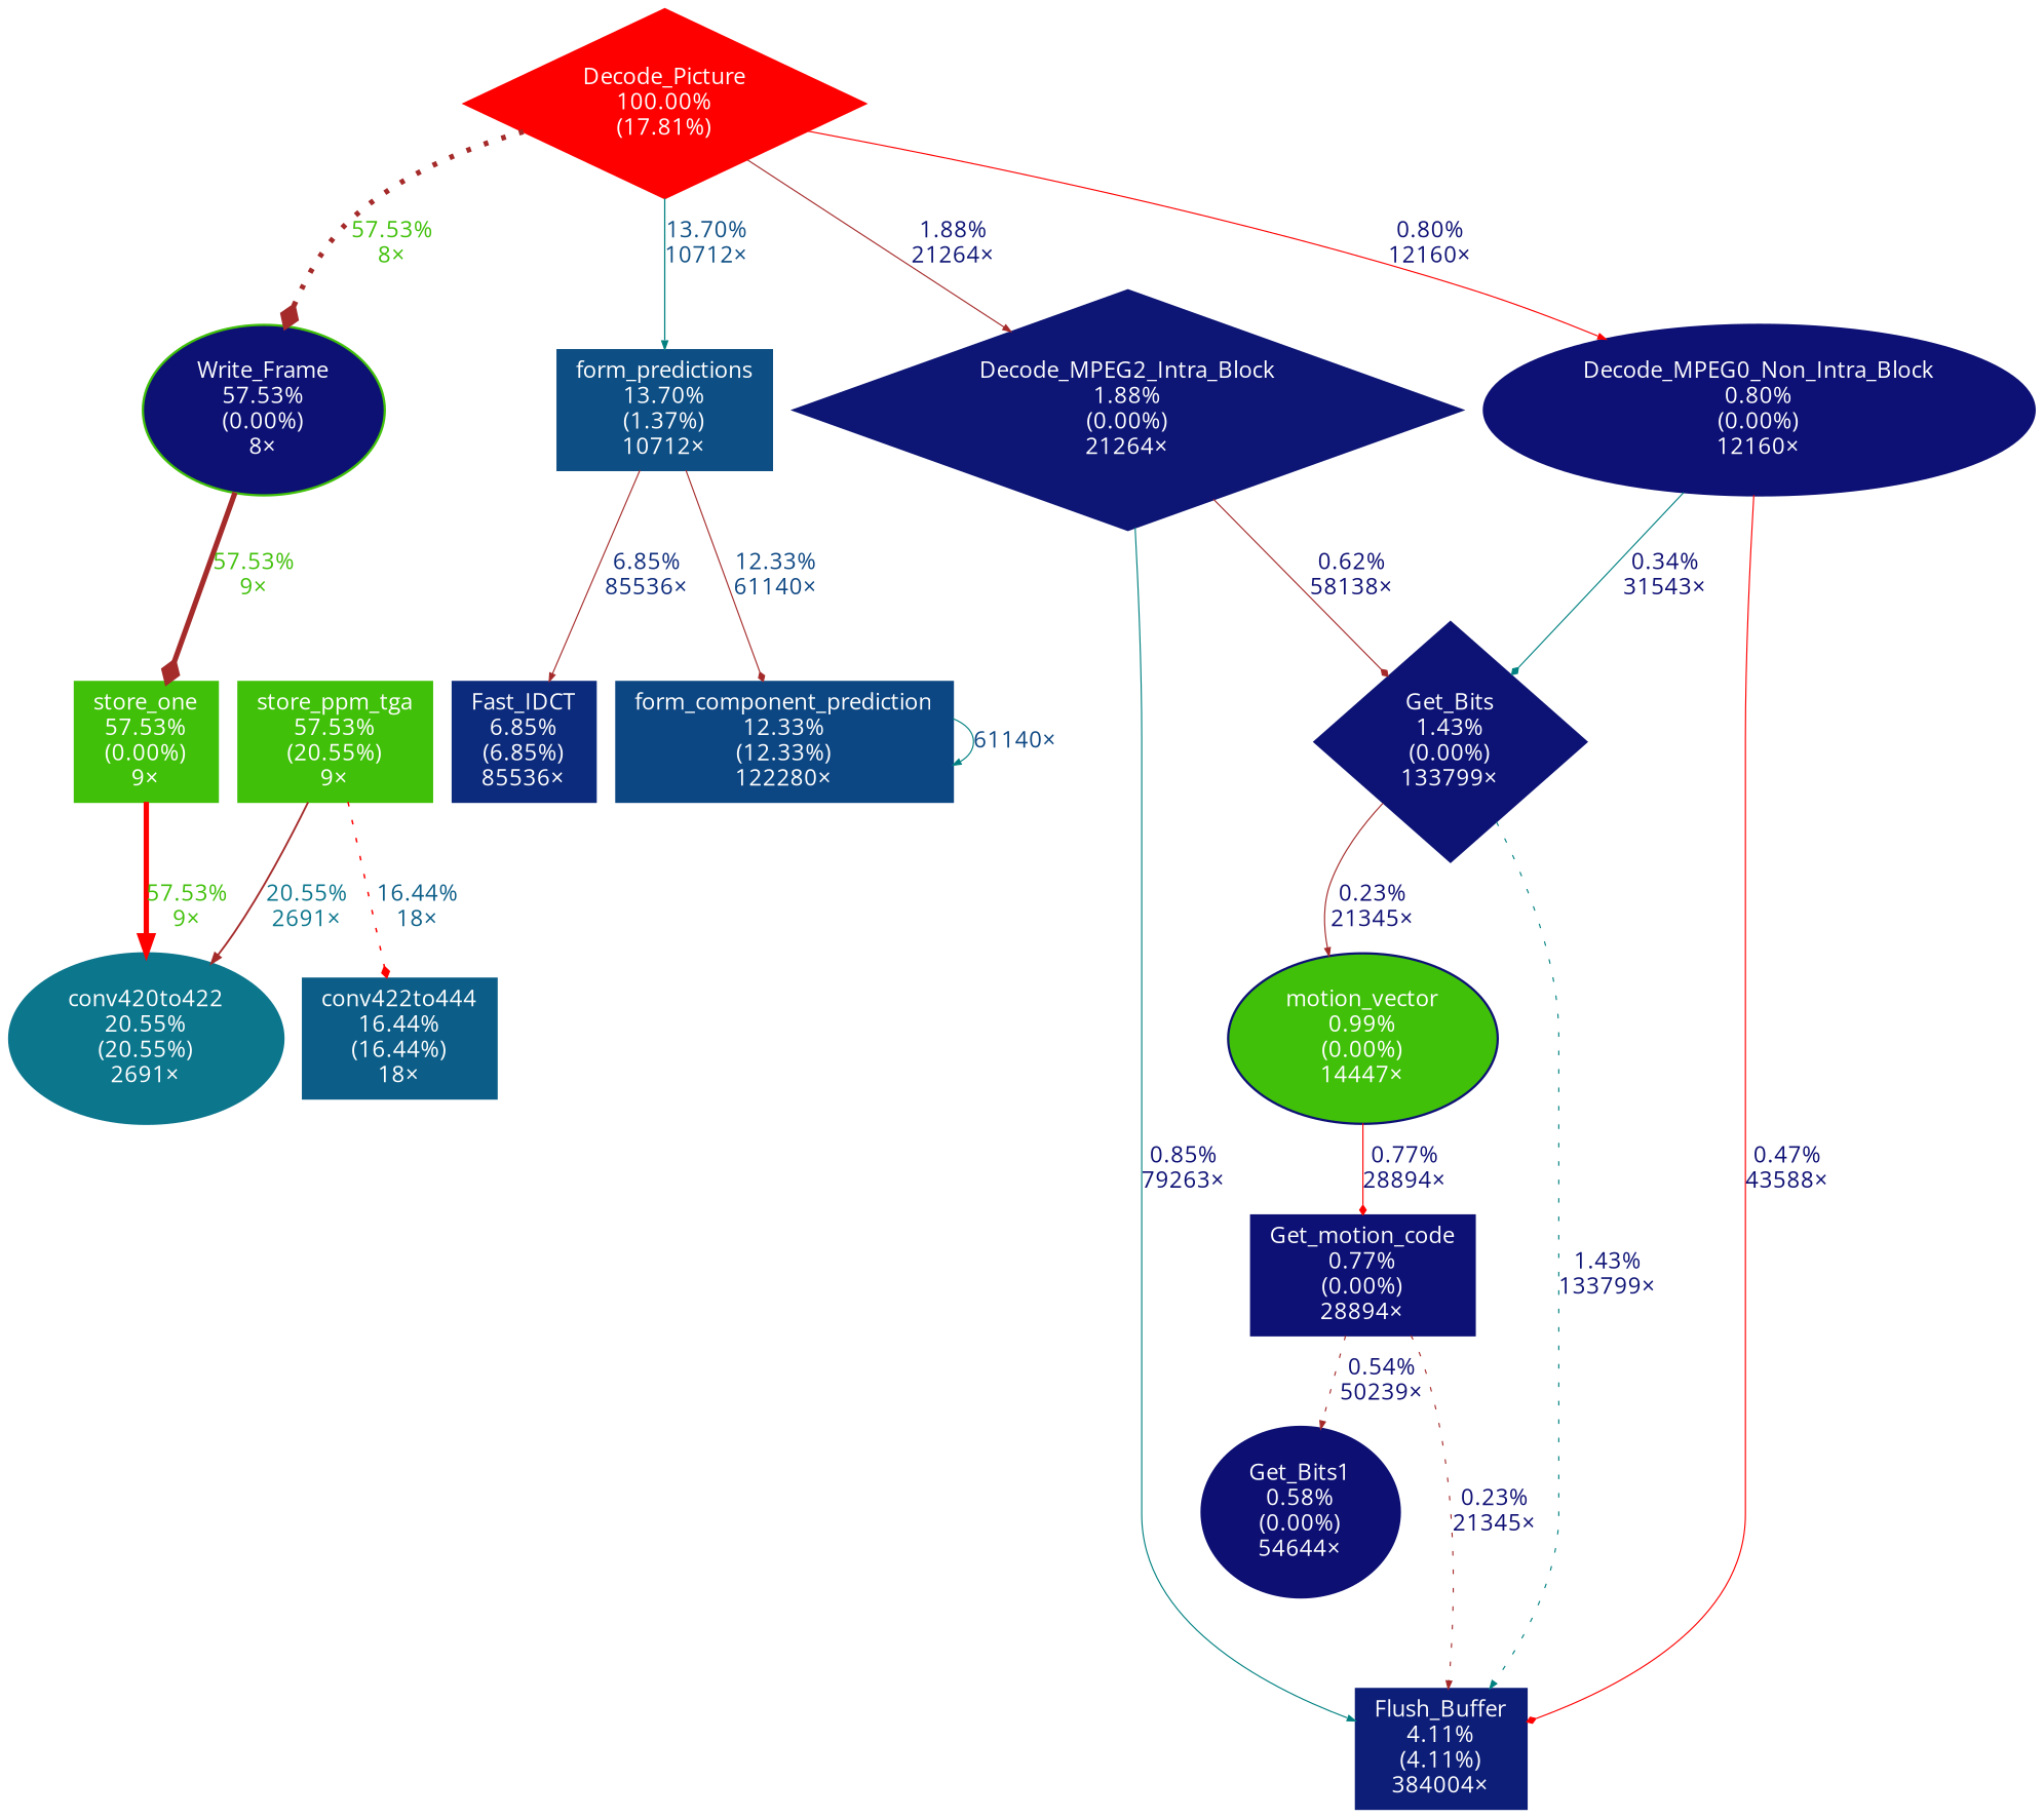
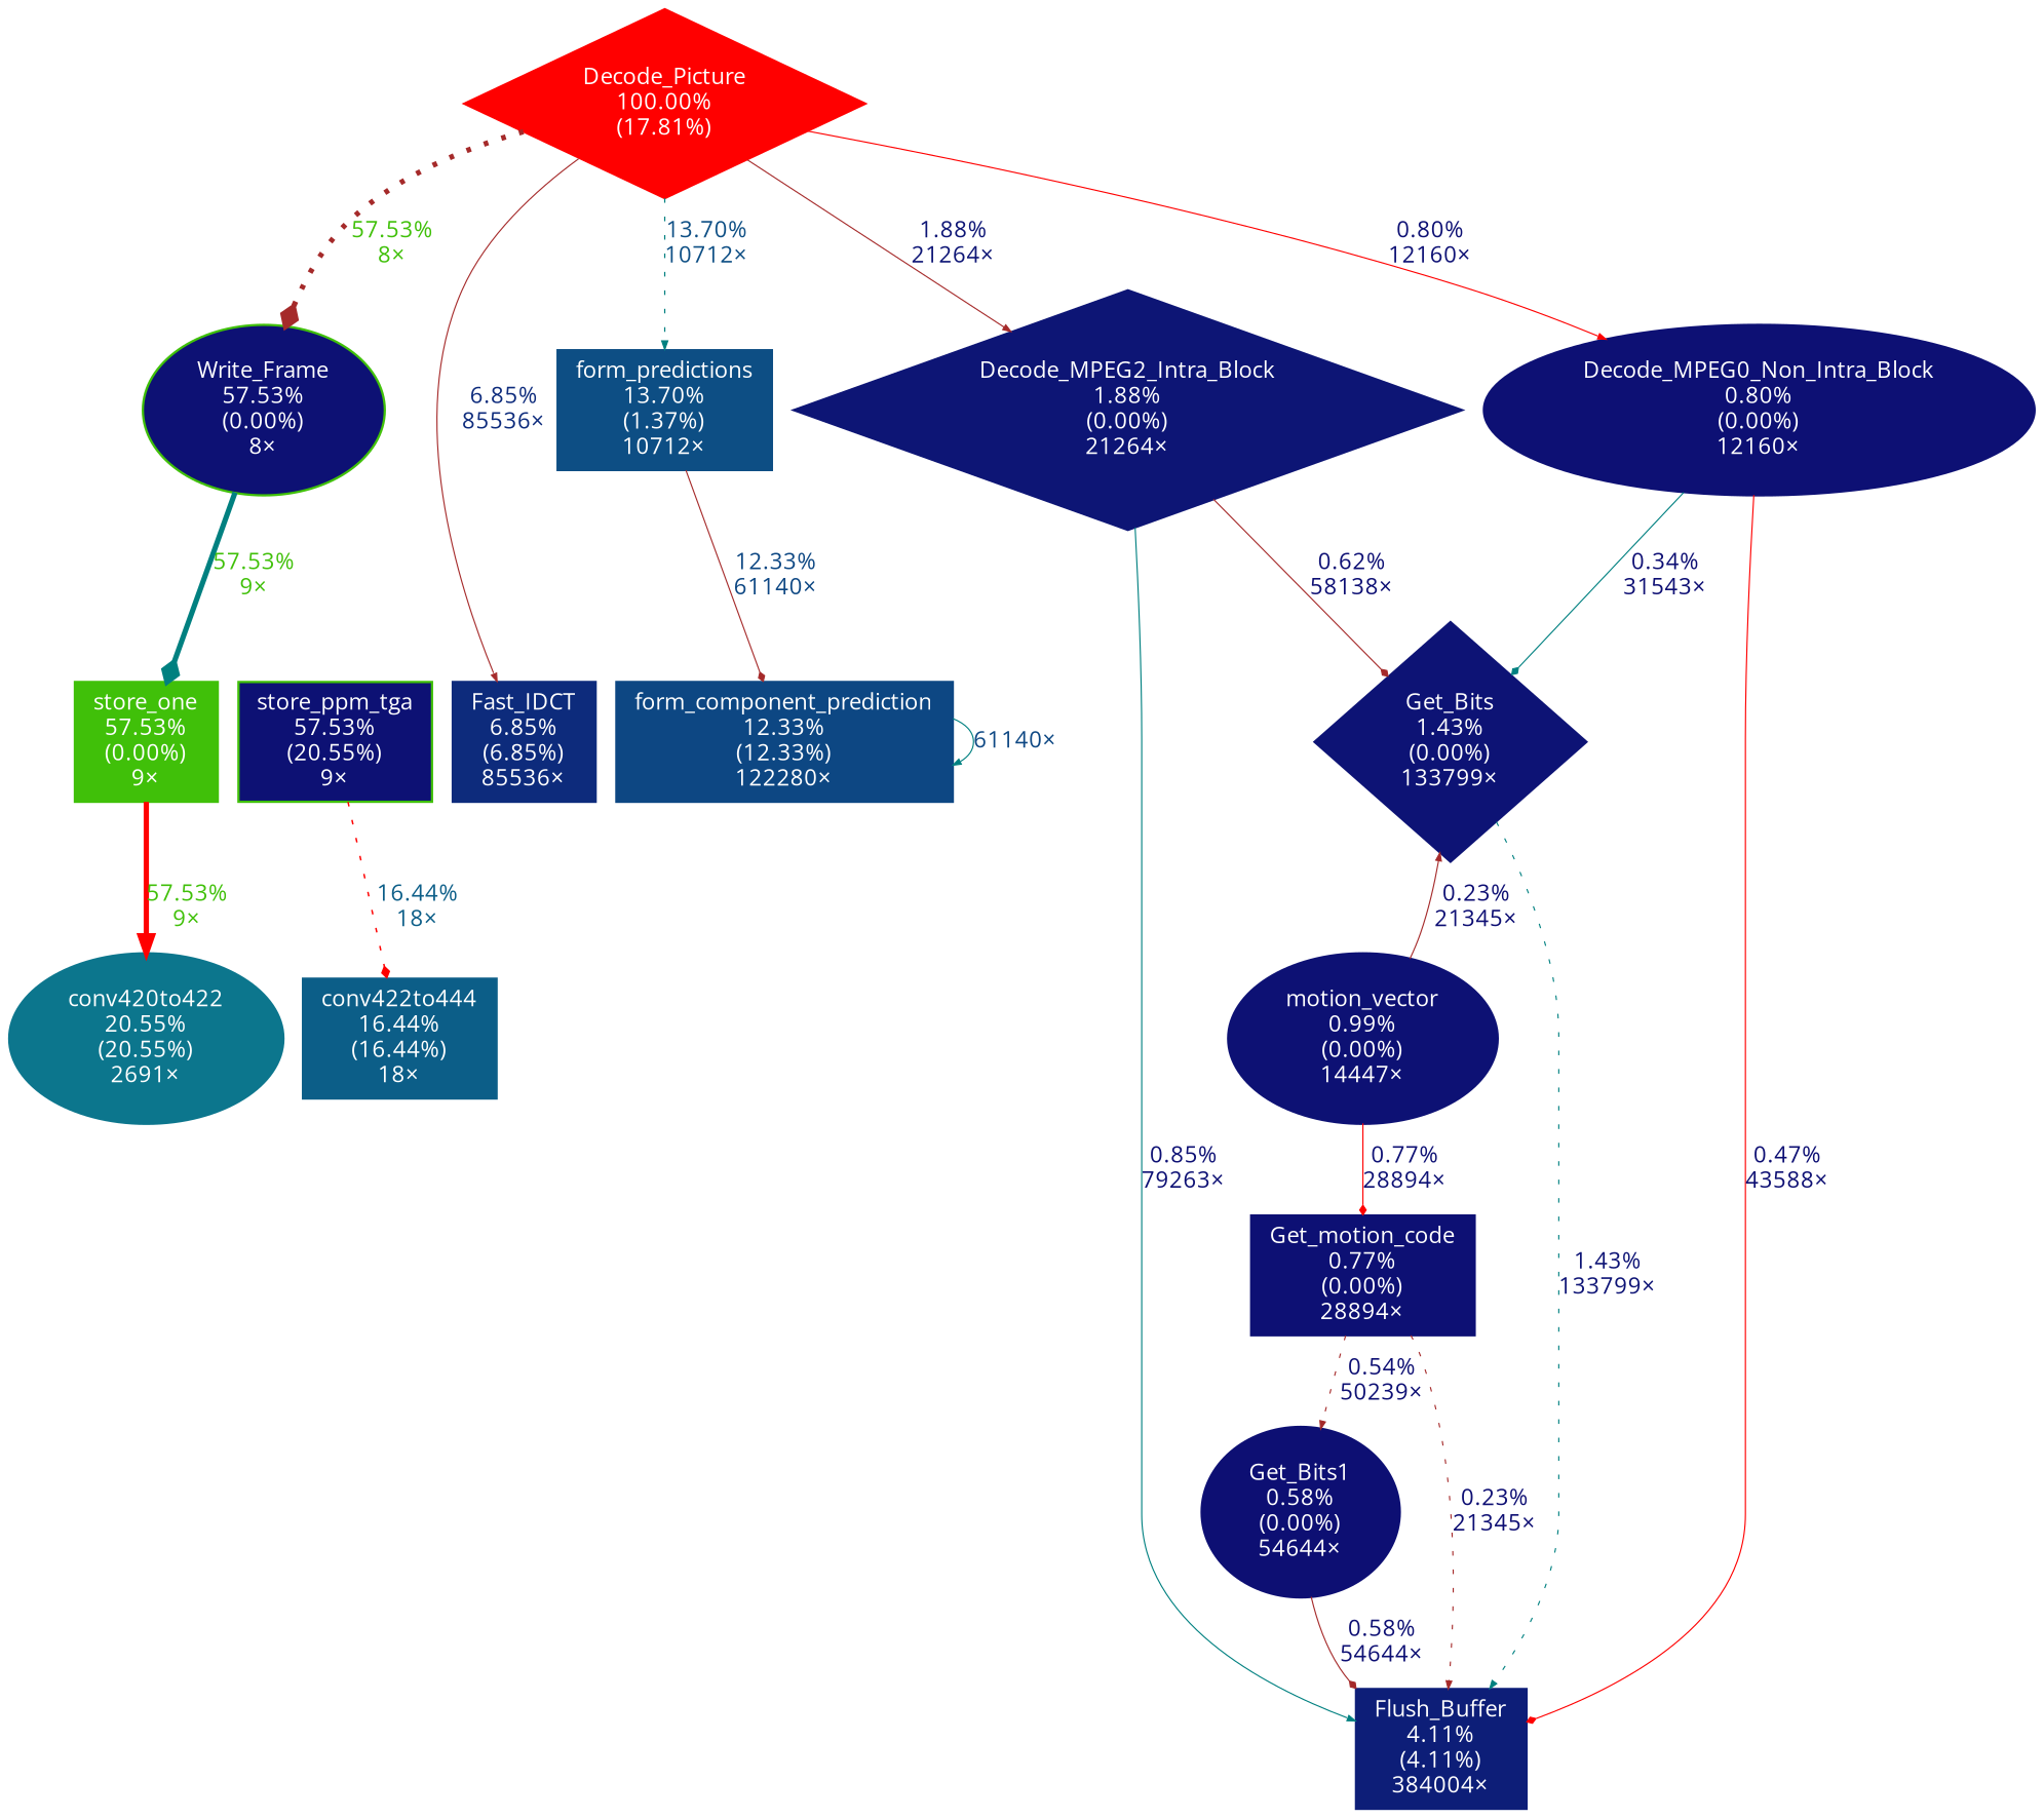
  digraph {
    fontname="Open Sans"
    nodesep=0.125
    ranksep=0.25
    node [color="#40c009" fontcolor="#ffffff" fontname="Open Sans" fontsize=10.00 shape=box style=filled]
    edge [arrowhead=normal arrowsize=0.35 color=brown fontcolor="#40c009" fontname="Open Sans" fontsize=10.00 labeldistance=0.50 penwidth=0.50 style=solid]
    n1 [color="#ff0000" height=0 label="Decode_Picture\n100.00%\n(17.81%)" shape=diamond width=0]
    n2 [fillcolor="#0d1174" height=0 label="Write_Frame\n57.53%\n(0.00%)\n8×" shape=ellipse width=0]
    n3 [color="#0d4e84" height=0 label="form_predictions\n13.70%\n(1.37%)\n10712×" width=0]
    n4 [color="#0d2b7c" height=0 label="Fast_IDCT\n6.85%\n(6.85%)\n85536×" width=0]
    n5 [color="#0d1575" height=0 label="Decode_MPEG2_Intra_Block\n1.88%\n(0.00%)\n21264×" shape=diamond width=0]
    n6 [color="#0d1074" height=0 label="Decode_MPEG0_Non_Intra_Block\n0.80%\n(0.00%)\n12160×" shape=ellipse width=0]
    n7 [height=0 label="store_one\n57.53%\n(0.00%)\n9×" width=0]
    n8 [color="#0d4783" height=0 label="form_component_prediction\n12.33%\n(12.33%)\n122280×" width=0]
    n9 [color="#0d1e78" height=0 label="Flush_Buffer\n4.11%\n(4.11%)\n384004×" width=0]
    n10 [color="#0d1375" height=0 label="Get_Bits\n1.43%\n(0.00%)\n133799×" shape=diamond width=0]
    n11 [color="#0c768d" height=0 label="conv420to422\n20.55%\n(20.55%)\n2691×" shape=ellipse width=0]
-   n12 [color="#0d1174" height=0 label="motion_vector\n0.99%\n(0.00%)\n14447×" shape=ellipse width=0 fillcolor="#40c009"]
+   n12 [color="#0d1174" height=0 label="motion_vector\n0.99%\n(0.00%)\n14447×" shape=ellipse width=0]
    n13 [color="#0d1074" height=0 label="Get_motion_code\n0.77%\n(0.00%)\n28894×" width=0]
-   n14 [height=0 label="store_ppm_tga\n57.53%\n(20.55%)\n9×" width=0]
+   n14 [height=0 label="store_ppm_tga\n57.53%\n(20.55%)\n9×" width=0 fillcolor="#0d1174"]
    n15 [color="#0c5e88" height=0 label="conv422to444\n16.44%\n(16.44%)\n18×" width=0]
    n16 [color="#0d0f73" height=0 label="Get_Bits1\n0.58%\n(0.00%)\n54644×" shape=ellipse width=0]
    n1 -> n2 [arrowhead=diamond arrowsize=0.76 label="57.53%\n8×" labeldistance=2.30 penwidth=2.30 style=dotted]
-   n1 -> n3 [arrowsize=0.37 color=teal fontcolor="#0d4e84" label="13.70%\n10712×" labeldistance=0.55 penwidth=0.55]
-   n3 -> n4 [fontcolor="#0d2b7c" label="6.85%\n85536×" style=bold]
+   n1 -> n3 [arrowsize=0.37 color=teal fontcolor="#0d4e84" label="13.70%\n10712×" labeldistance=0.55 penwidth=0.55 style=dotted]
+   n1 -> n4 [fontcolor="#0d2b7c" label="6.85%\n85536×" style=bold]
    n1 -> n5 [fontcolor="#0d1575" label="1.88%\n21264×"]
    n1 -> n6 [color=red fontcolor="#0d1074" label="0.80%\n12160×"]
-   n2 -> n7 [arrowhead=diamond arrowsize=0.76 label="57.53%\n9×" labeldistance=2.30 penwidth=2.30 style=bold]
+   n2 -> n7 [arrowhead=diamond arrowsize=0.76 color=teal label="57.53%\n9×" labeldistance=2.30 penwidth=2.30 style=bold]
    n3 -> n8 [arrowhead=diamond fontcolor="#0d4783" label="12.33%\n61140×" style=bold]
    n5 -> n9 [color=teal fontcolor="#0d1074" label="0.85%\n79263×"]
    n5 -> n10 [arrowhead=diamond fontcolor="#0d0f74" label="0.62%\n58138×" style=bold]
    n6 -> n9 [arrowhead=diamond color=red fontcolor="#0d0f73" label="0.47%\n43588×"]
    n6 -> n10 [arrowhead=diamond color=teal fontcolor="#0d0e73" label="0.34%\n31543×"]
    n7 -> n11 [arrowsize=0.76 color=red label="57.53%\n9×" labeldistance=2.30 penwidth=2.30 style=bold]
    n8 -> n8 [color=teal fontcolor="#0d4783" label="61140×"]
    n10 -> n9 [color=teal fontcolor="#0d1375" label="1.43%\n133799×" style=dotted]
-   n10 -> n12 [fontcolor="#0d0e73" label="0.23%\n21345×" style=bold]
+   n12 -> n10 [fontcolor="#0d0e73" label="0.23%\n21345×" style=bold]
    n12 -> n13 [arrowhead=diamond color=red fontcolor="#0d1074" label="0.77%\n28894×" style=bold]
    n13 -> n9 [fontcolor="#0d0e73" label="0.23%\n21345×" style=dotted]
    n13 -> n16 [fontcolor="#0d0f73" label="0.54%\n50239×" style=dotted]
-   n14 -> n11 [arrowsize=0.45 fontcolor="#0c768d" label="20.55%\n2691×" labeldistance=0.82 penwidth=0.82]
    n14 -> n15 [arrowhead=diamond arrowsize=0.41 color=red fontcolor="#0c5e88" label="16.44%\n18×" labeldistance=0.66 penwidth=0.66 style=dotted]
+   n16 -> n9 [arrowhead=diamond fontcolor="#0d0f73" label="0.58%\n54644×"]
  }
